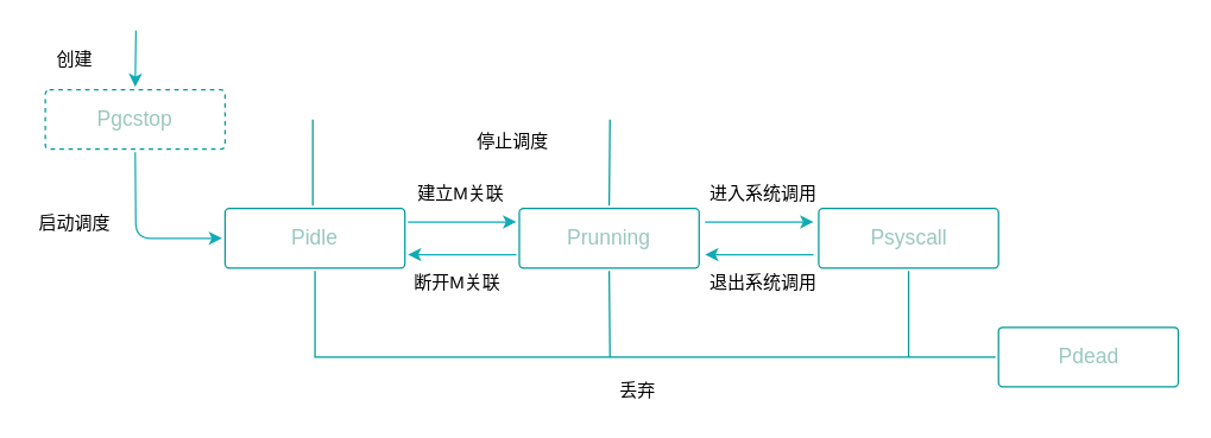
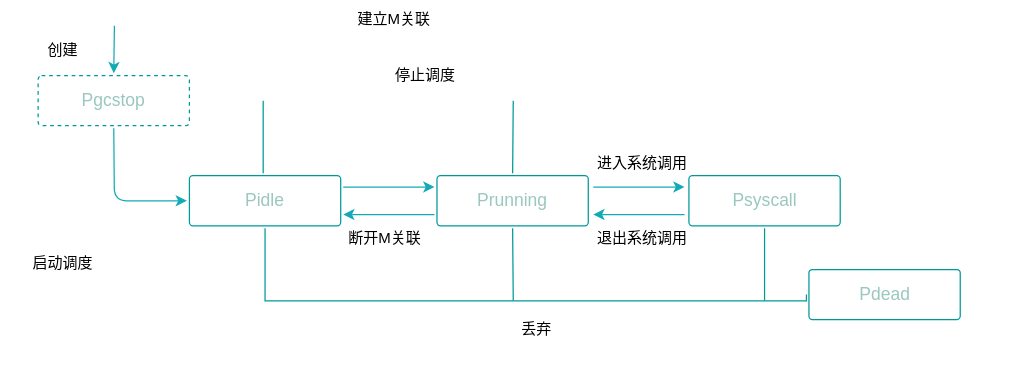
  <mxCell id="0" />
  <mxCell id="1" parent="0" />
  <mxCell id="2" value="" style="edgeStyle=none;rounded=1;jumpStyle=none;html=1;shadow=0;labelBackgroundColor=none;startArrow=none;startFill=0;jettySize=auto;orthogonalLoop=1;strokeColor=#12AAB5;strokeWidth=1;fontFamily=Helvetica;fontSize=14;fontColor=#FFFFFF;spacing=5;fontStyle=1;fillColor=#b0e3e6;entryX=0.5;entryY=0;entryDx=0;entryDy=0;" parent="1" edge="1" target="12"><mxGeometry relative="1" as="geometry"><mxPoint x="91" y="20" as="sourcePoint" /><mxPoint x="370" y="60" as="targetPoint" /></mxGeometry></mxCell>
  <mxCell id="3" value="创建" style="text;html=1;strokeColor=none;fillColor=none;align=center;verticalAlign=middle;whiteSpace=wrap;rounded=0;" parent="1" vertex="1"><mxGeometry x="30" y="30" width="40" height="20" as="geometry" /></mxCell>
  <mxCell id="4" style="edgeStyle=orthogonalEdgeStyle;rounded=0;orthogonalLoop=1;jettySize=auto;html=1;exitX=0.5;exitY=1;exitDx=0;exitDy=0;strokeWidth=1;" parent="1" edge="1"><mxGeometry relative="1" as="geometry"><mxPoint x="580" y="105" as="sourcePoint" /><mxPoint x="580" y="105" as="targetPoint" /></mxGeometry></mxCell>
  <mxCell id="5" value="&lt;font color=&quot;#9ac7bf&quot; style=&quot;font-size: 14px&quot;&gt;Psyscall&lt;/font&gt;" style="rounded=1;whiteSpace=wrap;html=1;shadow=0;labelBackgroundColor=none;strokeColor=#009999;strokeWidth=1;fillColor=#FFFFFF;fontFamily=Helvetica;fontSize=14;fontColor=#FFFFFF;align=center;spacing=5;fontStyle=0;arcSize=7;perimeterSpacing=2;" vertex="1" parent="1"><mxGeometry x="550.5" y="140" width="121" height="40" as="geometry" /></mxCell>
- <mxCell id="6" value="&lt;font color=&quot;#9ac7bf&quot; style=&quot;font-size: 14px&quot;&gt;Pdead&lt;/font&gt;" style="rounded=1;whiteSpace=wrap;html=1;shadow=0;labelBackgroundColor=none;strokeColor=#009999;strokeWidth=1;fillColor=#FFFFFF;fontFamily=Helvetica;fontSize=14;fontColor=#FFFFFF;align=center;spacing=5;fontStyle=0;arcSize=7;perimeterSpacing=2;" vertex="1" parent="1"><mxGeometry x="671.5" y="220" width="121" height="40" as="geometry" /></mxCell>
+ <mxCell id="6" value="&lt;font color=&quot;#9ac7bf&quot; style=&quot;font-size: 14px&quot;&gt;Pdead&lt;/font&gt;" style="rounded=1;whiteSpace=wrap;html=1;shadow=0;labelBackgroundColor=none;strokeColor=#009999;strokeWidth=1;fillColor=#FFFFFF;fontFamily=Helvetica;fontSize=14;fontColor=#FFFFFF;align=center;spacing=5;fontStyle=0;arcSize=7;perimeterSpacing=2;" vertex="1" parent="1"><mxGeometry x="646.5" y="215" width="121" height="40" as="geometry" /></mxCell>
  <mxCell id="7" value="" style="edgeStyle=none;rounded=1;jumpStyle=none;html=1;shadow=0;labelBackgroundColor=none;startArrow=none;startFill=0;jettySize=auto;orthogonalLoop=1;strokeColor=#12AAB5;strokeWidth=1;fontFamily=Helvetica;fontSize=14;fontColor=#FFFFFF;spacing=5;fontStyle=1;fillColor=#b0e3e6;exitX=1;exitY=0.25;exitDx=0;exitDy=0;entryX=0;entryY=0.25;entryDx=0;entryDy=0;" edge="1" parent="1" source="14" target="15"><mxGeometry relative="1" as="geometry"><mxPoint x="371" y="100" as="sourcePoint" /><mxPoint x="371" y="138" as="targetPoint" /></mxGeometry></mxCell>
- <mxCell id="8" value="启动调度" style="text;html=1;strokeColor=none;fillColor=none;align=center;verticalAlign=middle;whiteSpace=wrap;rounded=0;" vertex="1" parent="1"><mxGeometry x="20" y="140" width="60" height="20" as="geometry" /></mxCell>
- <mxCell id="9" value="建立M关联" style="text;html=1;strokeColor=none;fillColor=none;align=center;verticalAlign=middle;whiteSpace=wrap;rounded=0;" vertex="1" parent="1"><mxGeometry x="277" y="120" width="66" height="20" as="geometry" /></mxCell>
+ <mxCell id="8" value="启动调度" style="text;html=1;strokeColor=none;fillColor=none;align=center;verticalAlign=middle;whiteSpace=wrap;rounded=0;" vertex="1" parent="1"><mxGeometry x="20" y="200" width="60" height="20" as="geometry" /></mxCell>
+ <mxCell id="9" value="建立M关联" style="text;html=1;strokeColor=none;fillColor=none;align=center;verticalAlign=middle;whiteSpace=wrap;rounded=0;" vertex="1" parent="1"><mxGeometry x="282" y="5" width="66" height="20" as="geometry" /></mxCell>
  <mxCell id="10" value="断开M关联" style="text;html=1;strokeColor=none;fillColor=none;align=center;verticalAlign=middle;whiteSpace=wrap;rounded=0;" vertex="1" parent="1"><mxGeometry x="275" y="180" width="65" height="20" as="geometry" /></mxCell>
- <mxCell id="11" value="停止调度" style="text;html=1;strokeColor=none;fillColor=none;align=center;verticalAlign=middle;whiteSpace=wrap;rounded=0;" vertex="1" parent="1"><mxGeometry x="290" y="85" width="110" height="20" as="geometry" /></mxCell>
+ <mxCell id="11" value="停止调度" style="text;html=1;strokeColor=none;fillColor=none;align=center;verticalAlign=middle;whiteSpace=wrap;rounded=0;" vertex="1" parent="1"><mxGeometry x="285" y="50" width="110" height="20" as="geometry" /></mxCell>
  <mxCell id="12" value="&lt;font color=&quot;#9ac7bf&quot; style=&quot;font-size: 14px&quot;&gt;Pgcstop&lt;/font&gt;" style="rounded=1;whiteSpace=wrap;html=1;shadow=0;labelBackgroundColor=none;strokeColor=#009999;strokeWidth=1;fillColor=#FFFFFF;fontFamily=Helvetica;fontSize=14;fontColor=#FFFFFF;align=center;spacing=5;fontStyle=0;arcSize=7;perimeterSpacing=2;dashed=1;" vertex="1" parent="1"><mxGeometry x="30" y="60" width="121" height="40" as="geometry" /></mxCell>
  <mxCell id="13" style="edgeStyle=orthogonalEdgeStyle;rounded=0;orthogonalLoop=1;jettySize=auto;html=1;strokeColor=#009999;entryX=0;entryY=0.5;entryDx=0;entryDy=0;endArrow=none;" edge="1" parent="1" source="14" target="6"><mxGeometry relative="1" as="geometry"><mxPoint x="670" y="250" as="targetPoint" /><Array as="points"><mxPoint x="212" y="240" /></Array></mxGeometry></mxCell>
  <mxCell id="14" value="&lt;font color=&quot;#9ac7bf&quot; style=&quot;font-size: 14px&quot;&gt;Pidle&lt;/font&gt;" style="rounded=1;whiteSpace=wrap;html=1;shadow=0;labelBackgroundColor=none;strokeColor=#009999;strokeWidth=1;fillColor=#FFFFFF;fontFamily=Helvetica;fontSize=14;fontColor=#FFFFFF;align=center;spacing=5;fontStyle=0;arcSize=7;perimeterSpacing=2;" vertex="1" parent="1"><mxGeometry x="151" y="140" width="121" height="40" as="geometry" /></mxCell>
  <mxCell id="15" value="&lt;font color=&quot;#9ac7bf&quot; style=&quot;font-size: 14px&quot;&gt;Prunning&lt;/font&gt;" style="rounded=1;whiteSpace=wrap;html=1;shadow=0;labelBackgroundColor=none;strokeColor=#009999;strokeWidth=1;fillColor=#FFFFFF;fontFamily=Helvetica;fontSize=14;fontColor=#FFFFFF;align=center;spacing=5;fontStyle=0;arcSize=7;perimeterSpacing=2;" vertex="1" parent="1"><mxGeometry x="349" y="140" width="121" height="40" as="geometry" /></mxCell>
  <mxCell id="16" value="" style="edgeStyle=none;rounded=1;jumpStyle=none;html=1;shadow=0;labelBackgroundColor=none;startArrow=none;startFill=0;jettySize=auto;orthogonalLoop=1;strokeColor=#12AAB5;strokeWidth=1;fontFamily=Helvetica;fontSize=14;fontColor=#FFFFFF;spacing=5;fontStyle=1;fillColor=#b0e3e6;exitX=0;exitY=0.75;exitDx=0;exitDy=0;entryX=1;entryY=0.75;entryDx=0;entryDy=0;" edge="1" parent="1" source="15" target="14"><mxGeometry relative="1" as="geometry"><mxPoint x="284" y="159" as="sourcePoint" /><mxPoint x="357" y="159" as="targetPoint" /></mxGeometry></mxCell>
  <mxCell id="17" value="" style="edgeStyle=none;rounded=1;jumpStyle=none;html=1;shadow=0;labelBackgroundColor=none;startArrow=none;startFill=0;jettySize=auto;orthogonalLoop=1;strokeColor=#12AAB5;strokeWidth=1;fontFamily=Helvetica;fontSize=14;fontColor=#FFFFFF;spacing=5;fontStyle=1;fillColor=#b0e3e6;entryX=0;entryY=0.5;entryDx=0;entryDy=0;exitX=0.5;exitY=1;exitDx=0;exitDy=0;" edge="1" parent="1" source="12" target="14"><mxGeometry relative="1" as="geometry"><mxPoint x="101" y="30" as="sourcePoint" /><mxPoint x="100.5" y="68" as="targetPoint" /><Array as="points"><mxPoint x="91" y="160" /></Array></mxGeometry></mxCell>
  <mxCell id="18" value="" style="edgeStyle=none;rounded=1;jumpStyle=none;html=1;shadow=0;labelBackgroundColor=none;startArrow=none;startFill=0;jettySize=auto;orthogonalLoop=1;strokeColor=#12AAB5;strokeWidth=1;fontFamily=Helvetica;fontSize=14;fontColor=#FFFFFF;spacing=5;fontStyle=1;fillColor=#b0e3e6;exitX=1;exitY=0.25;exitDx=0;exitDy=0;entryX=0;entryY=0.25;entryDx=0;entryDy=0;" edge="1" parent="1"><mxGeometry relative="1" as="geometry"><mxPoint x="474" y="149" as="sourcePoint" /><mxPoint x="547" y="149" as="targetPoint" /></mxGeometry></mxCell>
  <mxCell id="19" value="进入系统调用" style="text;html=1;strokeColor=none;fillColor=none;align=center;verticalAlign=middle;whiteSpace=wrap;rounded=0;" vertex="1" parent="1"><mxGeometry x="471.5" y="120" width="83" height="20" as="geometry" /></mxCell>
  <mxCell id="20" value="退出系统调用" style="text;html=1;strokeColor=none;fillColor=none;align=center;verticalAlign=middle;whiteSpace=wrap;rounded=0;" vertex="1" parent="1"><mxGeometry x="475.5" y="180" width="75" height="20" as="geometry" /></mxCell>
  <mxCell id="21" value="" style="edgeStyle=none;rounded=1;jumpStyle=none;html=1;shadow=0;labelBackgroundColor=none;startArrow=none;startFill=0;jettySize=auto;orthogonalLoop=1;strokeColor=#12AAB5;strokeWidth=1;fontFamily=Helvetica;fontSize=14;fontColor=#FFFFFF;spacing=5;fontStyle=1;fillColor=#b0e3e6;exitX=0;exitY=0.75;exitDx=0;exitDy=0;entryX=1;entryY=0.75;entryDx=0;entryDy=0;" edge="1" parent="1"><mxGeometry relative="1" as="geometry"><mxPoint x="547" y="171" as="sourcePoint" /><mxPoint x="474" y="171" as="targetPoint" /></mxGeometry></mxCell>
  <mxCell id="22" value="" style="endArrow=none;html=1;fillColor=#d5e8d4;strokeColor=#009999;" edge="1" parent="1"><mxGeometry width="50" height="50" relative="1" as="geometry"><mxPoint x="210" y="138" as="sourcePoint" /><mxPoint x="210" y="80" as="targetPoint" /></mxGeometry></mxCell>
  <mxCell id="23" value="" style="endArrow=none;html=1;fillColor=#d5e8d4;strokeColor=#009999;exitX=0.5;exitY=0;exitDx=0;exitDy=0;" edge="1" parent="1" source="15"><mxGeometry width="50" height="50" relative="1" as="geometry"><mxPoint x="220" y="148" as="sourcePoint" /><mxPoint x="410" y="80" as="targetPoint" /></mxGeometry></mxCell>
  <mxCell id="24" value="丢弃" style="text;html=1;strokeColor=none;fillColor=none;align=center;verticalAlign=middle;whiteSpace=wrap;rounded=0;" vertex="1" parent="1"><mxGeometry x="374" y="253" width="110" height="20" as="geometry" /></mxCell>
  <mxCell id="25" value="" style="endArrow=none;html=1;fillColor=#d5e8d4;strokeColor=#009999;entryX=0.5;entryY=1;entryDx=0;entryDy=0;" edge="1" parent="1" target="15"><mxGeometry width="50" height="50" relative="1" as="geometry"><mxPoint x="410" y="240" as="sourcePoint" /><mxPoint x="220" y="90" as="targetPoint" /></mxGeometry></mxCell>
  <mxCell id="26" value="" style="endArrow=none;html=1;fillColor=#d5e8d4;strokeColor=#009999;entryX=0.5;entryY=1;entryDx=0;entryDy=0;" edge="1" parent="1" target="5"><mxGeometry width="50" height="50" relative="1" as="geometry"><mxPoint x="611" y="240" as="sourcePoint" /><mxPoint x="230" y="100" as="targetPoint" /></mxGeometry></mxCell>
